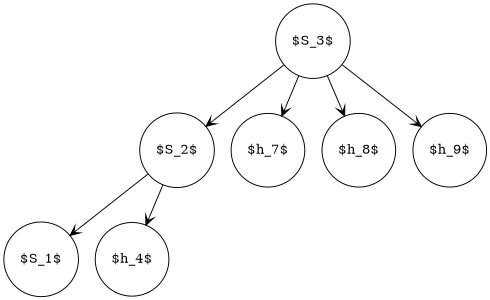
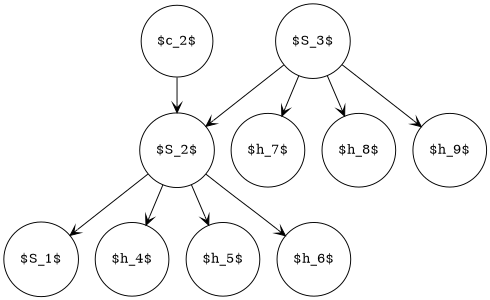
  digraph {
    node [shape=circle]
    edge [arrowhead=vee]
    n1 [label="$S_1$"]
    n2 [label="$S_2$"]
    n3 [label="$h_4$"]
+   n4 [label="$h_5$"]
+   n5 [label="$h_6$"]
    n6 [label="$S_3$"]
    n7 [label="$h_7$"]
    n8 [label="$h_8$"]
    n9 [label="$h_9$"]
+   n10 [label="$c_2$"]
    n2 -> n1
    n2 -> n3
+   n2 -> n4
+   n2 -> n5
    n6 -> n2
    n6 -> n7
    n6 -> n8
    n6 -> n9
+   n10 -> n2
  }
